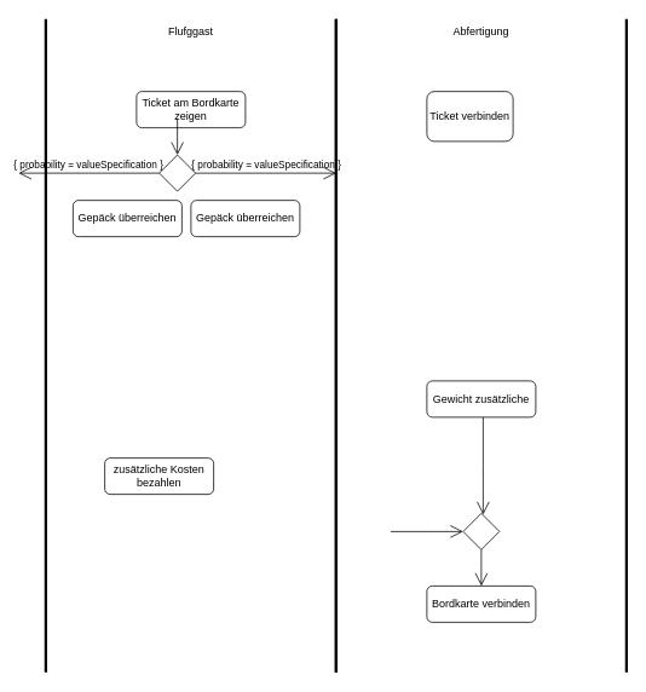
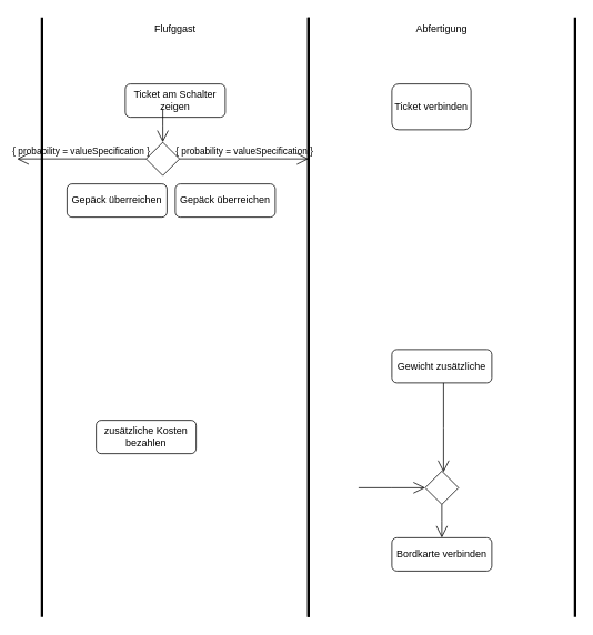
  <mxCell id="0" />
  <mxCell id="1" parent="0" />
  <mxCell id="2" value="Abfertigung" style="html=1;shape=mxgraph.sysml.actPart;strokeWidth=3;verticalAlign=top;rotation=0;whiteSpace=wrap;" vertex="1" parent="1"><mxGeometry x="370" y="20" width="320" height="720" as="geometry" /></mxCell>
  <mxCell id="3" value="Flufggast" style="html=1;shape=mxgraph.sysml.actPart;strokeWidth=3;verticalAlign=top;rotation=0;whiteSpace=wrap;" vertex="1" parent="1"><mxGeometry x="50" y="20" width="320" height="720" as="geometry" /></mxCell>
- <mxCell id="4" value="Ticket am Bordkarte&lt;br&gt;zeigen" style="shape=rect;html=1;rounded=1;whiteSpace=wrap;align=center;" vertex="1" parent="1"><mxGeometry x="150" y="100" width="120" height="40" as="geometry" /></mxCell>
+ <mxCell id="4" value="Ticket am Schalter&lt;br&gt;zeigen" style="shape=rect;html=1;rounded=1;whiteSpace=wrap;align=center;" vertex="1" parent="1"><mxGeometry x="150" y="100" width="120" height="40" as="geometry" /></mxCell>
  <mxCell id="5" value="Ticket verbinden" style="shape=rect;html=1;rounded=1;whiteSpace=wrap;align=center;" vertex="1" parent="1"><mxGeometry x="470" y="100" width="95" height="55" as="geometry" /></mxCell>
  <mxCell id="6" value="Gewicht zusätzliche" style="shape=rect;html=1;rounded=1;whiteSpace=wrap;align=center;" vertex="1" parent="1"><mxGeometry x="470" y="419" width="120" height="40" as="geometry" /></mxCell>
  <mxCell id="7" value="Bordkarte verbinden" style="shape=rect;html=1;rounded=1;whiteSpace=wrap;align=center;" vertex="1" parent="1"><mxGeometry x="470" y="645" width="120" height="40" as="geometry" /></mxCell>
  <mxCell id="8" value="zusätzliche Kosten&lt;br&gt;bezahlen" style="shape=rect;html=1;rounded=1;whiteSpace=wrap;align=center;" vertex="1" parent="1"><mxGeometry x="115" y="504" width="120" height="40" as="geometry" /></mxCell>
  <mxCell id="9" value="Gepäck überreichen" style="shape=rect;html=1;rounded=1;whiteSpace=wrap;align=center;" vertex="1" parent="1"><mxGeometry x="210" y="220" width="120" height="40" as="geometry" /></mxCell>
  <mxCell id="10" value="Gepäck überreichen" style="shape=rect;html=1;rounded=1;whiteSpace=wrap;align=center;" vertex="1" parent="1"><mxGeometry x="80" y="220" width="120" height="40" as="geometry" /></mxCell>
  <mxCell id="11" value="" style="shape=rhombus;html=1;whiteSpace=wrap;verticalLabelPosition=bottom;verticalAlignment=top;" vertex="1" parent="1"><mxGeometry x="175" y="170" width="40" height="40" as="geometry" /></mxCell>
  <mxCell id="12" value="" style="edgeStyle=elbowEdgeStyle;html=1;elbow=horizontal;align=right;verticalAlign=bottom;endArrow=none;rounded=0;labelBackgroundColor=none;startArrow=open;startSize=12;" edge="1" source="11" parent="1"><mxGeometry relative="1" as="geometry"><mxPoint x="195" y="130" as="targetPoint" /></mxGeometry></mxCell>
  <mxCell id="13" value="{ probability = valueSpecification }" style="edgeStyle=elbowEdgeStyle;html=1;elbow=vertical;verticalAlign=bottom;endArrow=open;rounded=0;labelBackgroundColor=none;endSize=12;" edge="1" source="11" parent="1"><mxGeometry relative="1" as="geometry"><mxPoint x="370" y="190" as="targetPoint" /></mxGeometry></mxCell>
  <mxCell id="14" value="{ probability = valueSpecification }" style="edgeStyle=elbowEdgeStyle;html=1;elbow=vertical;verticalAlign=bottom;endArrow=open;rounded=0;labelBackgroundColor=none;endSize=12;" edge="1" source="11" parent="1"><mxGeometry relative="1" as="geometry"><mxPoint x="20" y="190" as="targetPoint" /></mxGeometry></mxCell>
  <mxCell id="15" value="" style="shape=rhombus;html=1;verticalLabelPosition=top;verticalAlignment=bottom;" vertex="1" parent="1"><mxGeometry x="510" y="565" width="40" height="40" as="geometry" /></mxCell>
  <mxCell id="16" value="" style="edgeStyle=elbowEdgeStyle;html=1;elbow=horizontal;align=right;verticalAlign=bottom;rounded=0;labelBackgroundColor=none;endArrow=open;endSize=12;" edge="1" source="15" parent="1"><mxGeometry relative="1" as="geometry"><mxPoint x="530" y="645" as="targetPoint" /></mxGeometry></mxCell>
  <mxCell id="17" value="" style="edgeStyle=elbowEdgeStyle;html=1;elbow=vertical;verticalAlign=bottom;startArrow=open;endArrow=none;rounded=0;labelBackgroundColor=none;startSize=12;" edge="1" parent="1"><mxGeometry relative="1" as="geometry"><mxPoint x="532" y="459" as="targetPoint" /><mxPoint x="532" y="566.4" as="sourcePoint" /></mxGeometry></mxCell>
  <mxCell id="18" value="" style="edgeStyle=elbowEdgeStyle;html=1;elbow=vertical;verticalAlign=bottom;startArrow=open;endArrow=none;rounded=0;labelBackgroundColor=none;startSize=12;" edge="1" source="15" parent="1"><mxGeometry relative="1" as="geometry"><mxPoint x="430" y="585" as="targetPoint" /></mxGeometry></mxCell>
